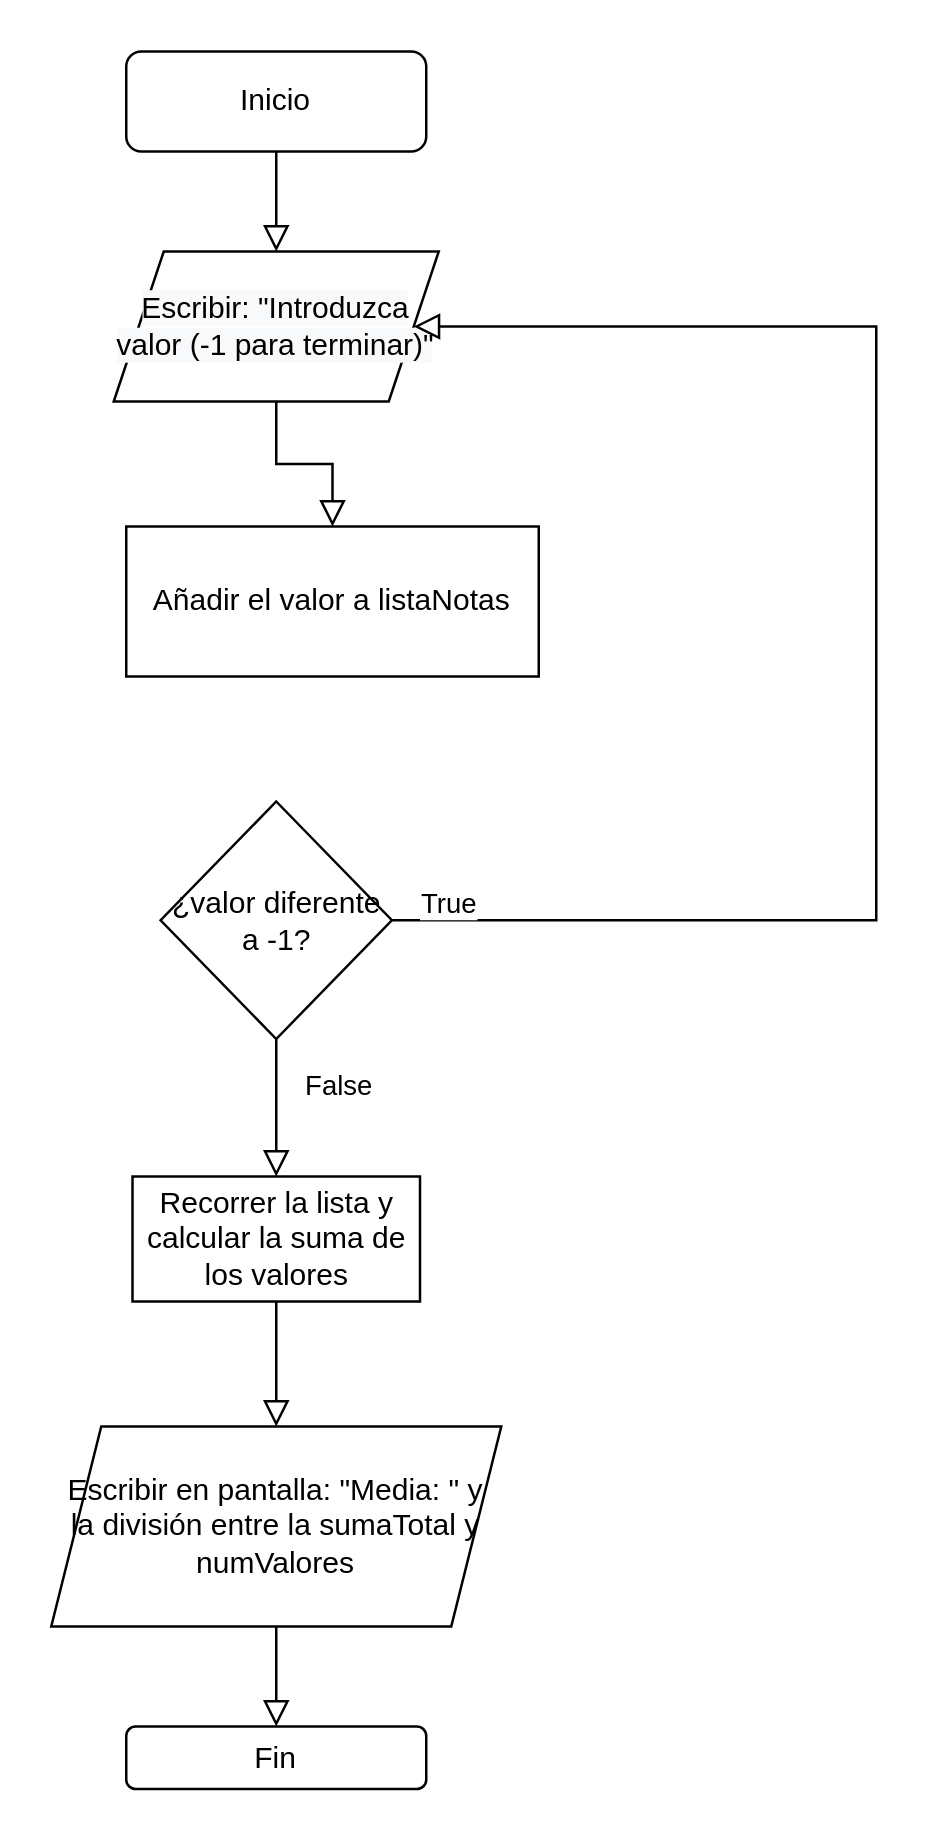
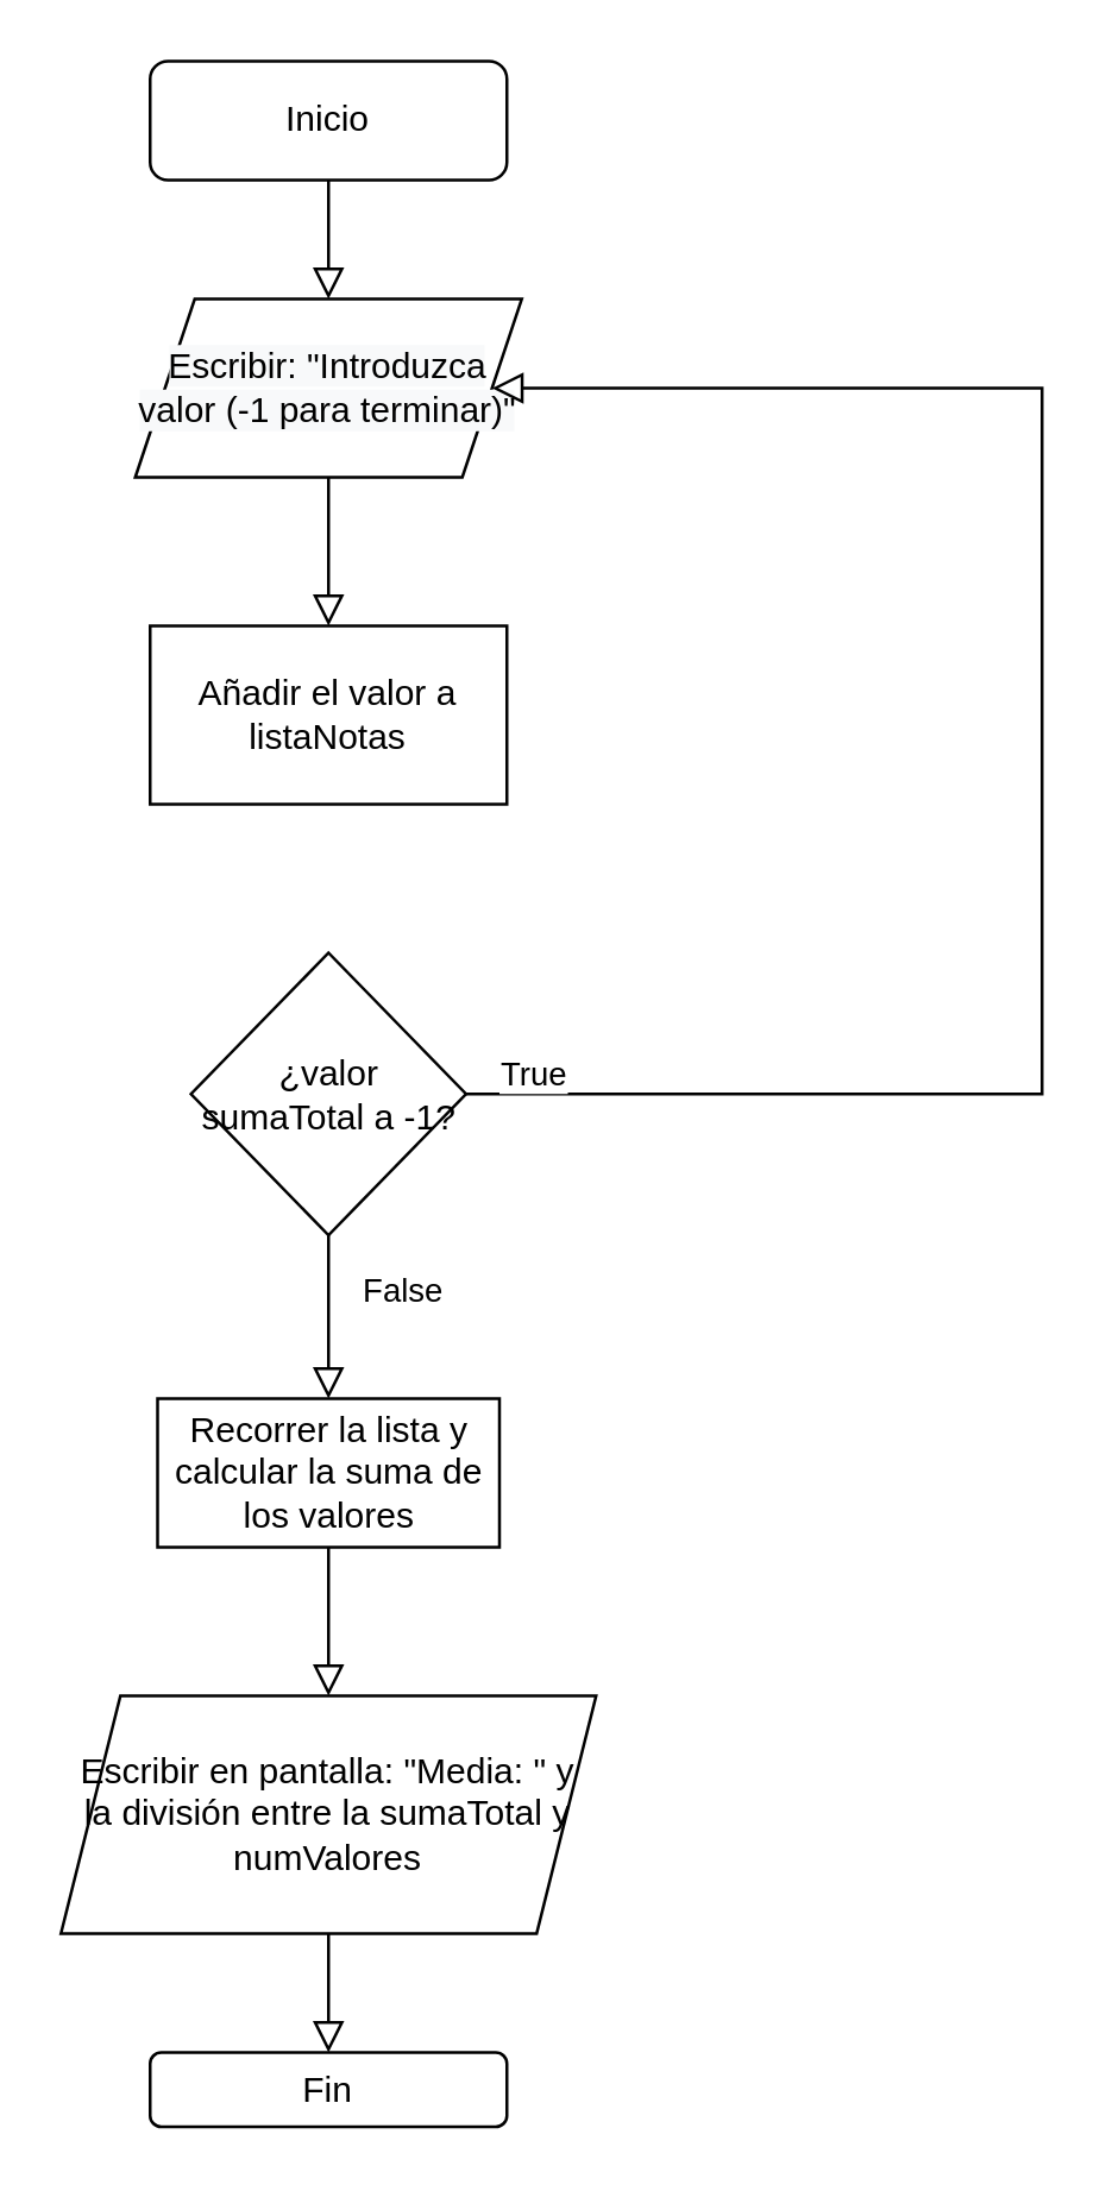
  <mxCell id="0" />
  <mxCell id="1" parent="0" />
  <mxCell id="2" value="" style="rounded=0;html=1;jettySize=auto;orthogonalLoop=1;fontSize=11;endArrow=block;endFill=0;endSize=8;strokeWidth=1;shadow=0;labelBackgroundColor=none;edgeStyle=orthogonalEdgeStyle;" edge="1" parent="1" source="3" target="5"><mxGeometry relative="1" as="geometry"><mxPoint x="110" y="100" as="targetPoint" /></mxGeometry></mxCell>
  <mxCell id="3" value="Inicio" style="rounded=1;whiteSpace=wrap;html=1;fontSize=12;glass=0;strokeWidth=1;shadow=0;" vertex="1" parent="1"><mxGeometry x="50" y="20" width="120" height="40" as="geometry" /></mxCell>
  <mxCell id="4" value="Fin" style="rounded=1;whiteSpace=wrap;html=1;fontSize=12;glass=0;strokeWidth=1;shadow=0;" vertex="1" parent="1"><mxGeometry x="50" y="690" width="120" height="25" as="geometry" /></mxCell>
  <mxCell id="5" value="&#10;&#10;&lt;span style=&quot;color: rgb(0, 0, 0); font-family: helvetica; font-size: 12px; font-style: normal; font-weight: 400; letter-spacing: normal; text-align: center; text-indent: 0px; text-transform: none; word-spacing: 0px; background-color: rgb(248, 249, 250); display: inline; float: none;&quot;&gt;Escribir: &quot;Introduzca valor (-1 para terminar)&quot;&lt;/span&gt;&#10;&#10;" style="shape=parallelogram;perimeter=parallelogramPerimeter;whiteSpace=wrap;html=1;fixedSize=1;" vertex="1" parent="1"><mxGeometry x="45" y="100" width="130" height="60" as="geometry" /></mxCell>
- <mxCell id="6" value="Añadir el valor a listaNotas" style="rounded=0;whiteSpace=wrap;html=1;" vertex="1" parent="1"><mxGeometry x="50" y="210" width="165" height="60" as="geometry" /></mxCell>
+ <mxCell id="6" value="Añadir el valor a listaNotas" style="rounded=0;whiteSpace=wrap;html=1;" vertex="1" parent="1"><mxGeometry x="50" y="210" width="120" height="60" as="geometry" /></mxCell>
  <mxCell id="7" value="" style="rounded=0;html=1;jettySize=auto;orthogonalLoop=1;fontSize=11;endArrow=block;endFill=0;endSize=8;strokeWidth=1;shadow=0;labelBackgroundColor=none;edgeStyle=orthogonalEdgeStyle;exitX=0.5;exitY=1;exitDx=0;exitDy=0;entryX=0.5;entryY=0;entryDx=0;entryDy=0;" edge="1" parent="1" source="5" target="6"><mxGeometry relative="1" as="geometry"><mxPoint x="250" y="410" as="sourcePoint" /><mxPoint x="140" y="441" as="targetPoint" /></mxGeometry></mxCell>
- <mxCell id="8" value="¿valor diferente a -1?" style="rhombus;whiteSpace=wrap;html=1;" vertex="1" parent="1"><mxGeometry x="63.75" y="320" width="92.5" height="95" as="geometry" /></mxCell>
+ <mxCell id="8" value="¿valor sumaTotal a -1?" style="rhombus;whiteSpace=wrap;html=1;" vertex="1" parent="1"><mxGeometry x="63.75" y="320" width="92.5" height="95" as="geometry" /></mxCell>
  <mxCell id="9" value="" style="rounded=0;html=1;jettySize=auto;orthogonalLoop=1;fontSize=11;endArrow=block;endFill=0;endSize=8;strokeWidth=1;shadow=0;labelBackgroundColor=none;edgeStyle=orthogonalEdgeStyle;exitX=1;exitY=0.5;exitDx=0;exitDy=0;entryX=1;entryY=0.5;entryDx=0;entryDy=0;" edge="1" parent="1" source="8" target="5"><mxGeometry relative="1" as="geometry"><mxPoint x="145" y="300" as="sourcePoint" /><mxPoint x="230" y="370" as="targetPoint" /><Array as="points"><mxPoint x="350" y="368" /><mxPoint x="350" y="130" /></Array></mxGeometry></mxCell>
  <mxCell id="10" value="True" style="edgeLabel;html=1;align=center;verticalAlign=middle;resizable=0;points=[];" vertex="1" connectable="0" parent="9"><mxGeometry x="-0.932" y="2" relative="1" as="geometry"><mxPoint x="1" y="-5" as="offset" /></mxGeometry></mxCell>
  <mxCell id="11" value="Recorrer la lista y calcular la suma de los valores" style="rounded=0;whiteSpace=wrap;html=1;" vertex="1" parent="1"><mxGeometry x="52.5" y="470" width="115" height="50" as="geometry" /></mxCell>
  <mxCell id="12" value="False" style="rounded=0;html=1;jettySize=auto;orthogonalLoop=1;fontSize=11;endArrow=block;endFill=0;endSize=8;strokeWidth=1;shadow=0;labelBackgroundColor=none;edgeStyle=orthogonalEdgeStyle;exitX=0.5;exitY=1;exitDx=0;exitDy=0;entryX=0.5;entryY=0;entryDx=0;entryDy=0;" edge="1" parent="1" source="8" target="11"><mxGeometry x="-0.323" y="25" relative="1" as="geometry"><mxPoint x="230" y="625" as="sourcePoint" /><mxPoint x="390" y="660" as="targetPoint" /><mxPoint as="offset" /></mxGeometry></mxCell>
  <mxCell id="13" value="Escribir en pantalla: &quot;Media: &quot; y la división entre la sumaTotal y numValores" style="shape=parallelogram;perimeter=parallelogramPerimeter;whiteSpace=wrap;html=1;fixedSize=1;" vertex="1" parent="1"><mxGeometry x="20" y="570" width="180" height="80" as="geometry" /></mxCell>
  <mxCell id="14" value="" style="rounded=0;html=1;jettySize=auto;orthogonalLoop=1;fontSize=11;endArrow=block;endFill=0;endSize=8;strokeWidth=1;shadow=0;labelBackgroundColor=none;edgeStyle=orthogonalEdgeStyle;entryX=0.5;entryY=0;entryDx=0;entryDy=0;exitX=0.5;exitY=1;exitDx=0;exitDy=0;" edge="1" parent="1" source="11" target="13"><mxGeometry relative="1" as="geometry"><mxPoint x="240" y="730" as="sourcePoint" /><mxPoint x="240.07" y="801.32" as="targetPoint" /></mxGeometry></mxCell>
  <mxCell id="15" value="" style="rounded=0;html=1;jettySize=auto;orthogonalLoop=1;fontSize=11;endArrow=block;endFill=0;endSize=8;strokeWidth=1;shadow=0;labelBackgroundColor=none;edgeStyle=orthogonalEdgeStyle;entryX=0.5;entryY=0;entryDx=0;entryDy=0;exitX=0.5;exitY=1;exitDx=0;exitDy=0;" edge="1" parent="1" source="13" target="4"><mxGeometry relative="1" as="geometry"><mxPoint x="240" y="880" as="sourcePoint" /><mxPoint x="240.07" y="951.32" as="targetPoint" /></mxGeometry></mxCell>
